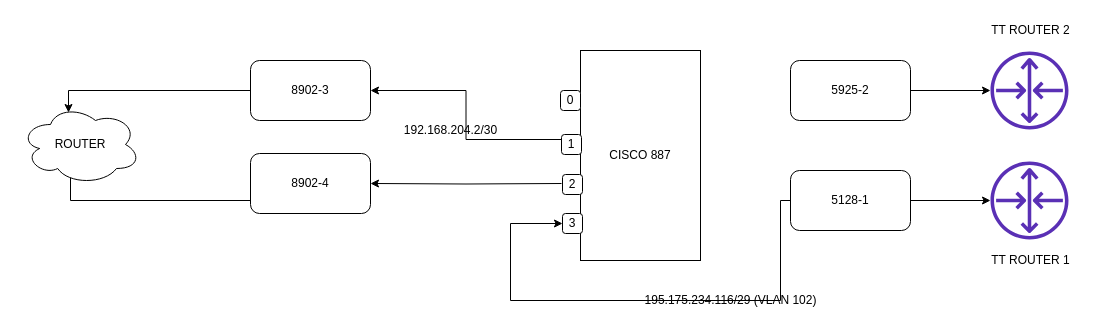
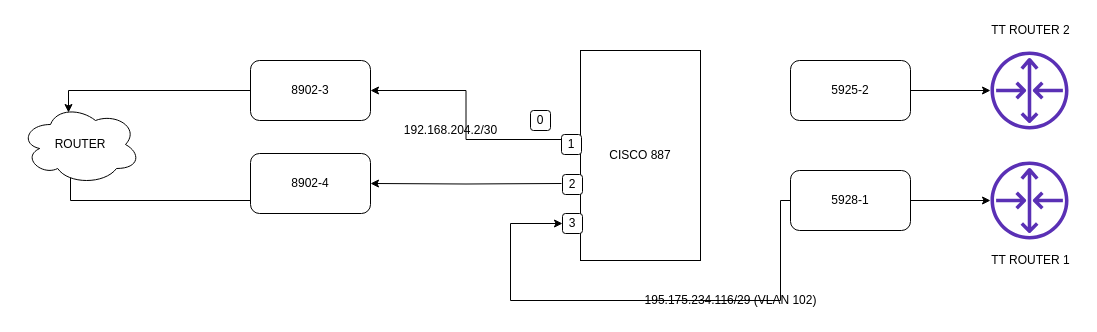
  <mxCell id="0" />
  <mxCell id="1" parent="0" />
  <mxCell id="2" value="CISCO 887" style="rounded=0;whiteSpace=wrap;html=1;" vertex="1" parent="1"><mxGeometry x="580" y="50" width="120" height="210" as="geometry" /></mxCell>
  <mxCell id="3" style="edgeStyle=orthogonalEdgeStyle;rounded=0;orthogonalLoop=1;jettySize=auto;html=1;exitX=0;exitY=0.25;exitDx=0;exitDy=0;entryX=1;entryY=0.5;entryDx=0;entryDy=0;" edge="1" parent="1" source="6" target="10"><mxGeometry relative="1" as="geometry" /></mxCell>
- <mxCell id="4" value="0" style="rounded=1;whiteSpace=wrap;html=1;" vertex="1" parent="1"><mxGeometry x="560" y="90" width="20" height="20" as="geometry" /></mxCell>
+ <mxCell id="4" value="0" style="rounded=1;whiteSpace=wrap;html=1;" vertex="1" parent="1"><mxGeometry x="530" y="110" width="20" height="20" as="geometry" /></mxCell>
  <mxCell id="5" style="edgeStyle=orthogonalEdgeStyle;rounded=0;orthogonalLoop=1;jettySize=auto;html=1;entryX=1;entryY=0.5;entryDx=0;entryDy=0;" edge="1" parent="1" target="12"><mxGeometry relative="1" as="geometry"><mxPoint x="561" y="183" as="sourcePoint" /></mxGeometry></mxCell>
  <mxCell id="6" value="1" style="rounded=1;whiteSpace=wrap;html=1;" vertex="1" parent="1"><mxGeometry x="561" y="134" width="20" height="20" as="geometry" /></mxCell>
  <mxCell id="7" value="2" style="rounded=1;whiteSpace=wrap;html=1;" vertex="1" parent="1"><mxGeometry x="562" y="174" width="20" height="20" as="geometry" /></mxCell>
  <mxCell id="8" value="3" style="rounded=1;whiteSpace=wrap;html=1;" vertex="1" parent="1"><mxGeometry x="562" y="213" width="20" height="20" as="geometry" /></mxCell>
  <mxCell id="9" style="edgeStyle=orthogonalEdgeStyle;rounded=0;orthogonalLoop=1;jettySize=auto;html=1;exitX=0;exitY=0.5;exitDx=0;exitDy=0;entryX=0.4;entryY=0.1;entryDx=0;entryDy=0;entryPerimeter=0;" edge="1" parent="1" source="10" target="24"><mxGeometry relative="1" as="geometry"><Array as="points"><mxPoint x="68" y="90" /></Array></mxGeometry></mxCell>
  <mxCell id="10" value="8902-3" style="rounded=1;whiteSpace=wrap;html=1;" vertex="1" parent="1"><mxGeometry x="250" y="60" width="120" height="60" as="geometry" /></mxCell>
  <mxCell id="11" style="edgeStyle=orthogonalEdgeStyle;rounded=0;orthogonalLoop=1;jettySize=auto;html=1;exitX=0;exitY=0.5;exitDx=0;exitDy=0;entryX=0.31;entryY=0.8;entryDx=0;entryDy=0;entryPerimeter=0;" edge="1" parent="1" source="12" target="24"><mxGeometry relative="1" as="geometry"><Array as="points"><mxPoint x="250" y="200" /><mxPoint x="70" y="200" /><mxPoint x="70" y="168" /></Array></mxGeometry></mxCell>
  <mxCell id="12" value="8902-4" style="rounded=1;whiteSpace=wrap;html=1;" vertex="1" parent="1"><mxGeometry x="250" y="153" width="120" height="60" as="geometry" /></mxCell>
  <mxCell id="13" style="edgeStyle=orthogonalEdgeStyle;rounded=0;orthogonalLoop=1;jettySize=auto;html=1;exitX=1;exitY=0.5;exitDx=0;exitDy=0;" edge="1" parent="1" source="14" target="18"><mxGeometry relative="1" as="geometry" /></mxCell>
  <mxCell id="14" value="5925-2" style="rounded=1;whiteSpace=wrap;html=1;" vertex="1" parent="1"><mxGeometry x="790" y="60" width="120" height="60" as="geometry" /></mxCell>
  <mxCell id="15" style="edgeStyle=orthogonalEdgeStyle;rounded=0;orthogonalLoop=1;jettySize=auto;html=1;exitX=0;exitY=0.5;exitDx=0;exitDy=0;entryX=0;entryY=0.5;entryDx=0;entryDy=0;" edge="1" parent="1" source="17" target="8"><mxGeometry relative="1" as="geometry"><mxPoint x="530" y="220" as="targetPoint" /><Array as="points"><mxPoint x="780" y="200" /><mxPoint x="780" y="300" /><mxPoint x="510" y="300" /><mxPoint x="510" y="223" /></Array></mxGeometry></mxCell>
  <mxCell id="16" style="edgeStyle=orthogonalEdgeStyle;rounded=0;orthogonalLoop=1;jettySize=auto;html=1;exitX=1;exitY=0.5;exitDx=0;exitDy=0;" edge="1" parent="1" source="17" target="19"><mxGeometry relative="1" as="geometry" /></mxCell>
- <mxCell id="17" value="5128-1" style="rounded=1;whiteSpace=wrap;html=1;" vertex="1" parent="1"><mxGeometry x="790" y="170" width="120" height="60" as="geometry" /></mxCell>
+ <mxCell id="17" value="5928-1" style="rounded=1;whiteSpace=wrap;html=1;" vertex="1" parent="1"><mxGeometry x="790" y="170" width="120" height="60" as="geometry" /></mxCell>
  <mxCell id="18" value="" style="outlineConnect=0;fontColor=#232F3E;gradientColor=none;fillColor=#5A30B5;strokeColor=none;dashed=0;verticalLabelPosition=bottom;verticalAlign=top;align=center;html=1;fontSize=12;fontStyle=0;aspect=fixed;pointerEvents=1;shape=mxgraph.aws4.router;" vertex="1" parent="1"><mxGeometry x="990" y="51" width="78" height="78" as="geometry" /></mxCell>
  <mxCell id="19" value="" style="outlineConnect=0;fontColor=#232F3E;gradientColor=none;fillColor=#5A30B5;strokeColor=none;dashed=0;verticalLabelPosition=bottom;verticalAlign=top;align=center;html=1;fontSize=12;fontStyle=0;aspect=fixed;pointerEvents=1;shape=mxgraph.aws4.router;" vertex="1" parent="1"><mxGeometry x="990" y="161" width="78" height="78" as="geometry" /></mxCell>
  <mxCell id="20" value="TT ROUTER 1" style="text;html=1;align=center;verticalAlign=middle;resizable=0;points=[];autosize=1;strokeColor=none;" vertex="1" parent="1"><mxGeometry x="985" y="250" width="90" height="20" as="geometry" /></mxCell>
  <mxCell id="21" value="TT ROUTER 2" style="text;html=1;align=center;verticalAlign=middle;resizable=0;points=[];autosize=1;strokeColor=none;" vertex="1" parent="1"><mxGeometry x="985" y="20" width="90" height="20" as="geometry" /></mxCell>
  <mxCell id="22" value="192.168.204.2/30" style="text;html=1;align=center;verticalAlign=middle;resizable=0;points=[];autosize=1;strokeColor=none;" vertex="1" parent="1"><mxGeometry x="395" y="120" width="110" height="20" as="geometry" /></mxCell>
  <mxCell id="23" value="195.175.234.116/29 (VLAN 102)" style="text;html=1;align=center;verticalAlign=middle;resizable=0;points=[];autosize=1;strokeColor=none;" vertex="1" parent="1"><mxGeometry x="635" y="290" width="190" height="20" as="geometry" /></mxCell>
  <mxCell id="24" value="ROUTER" style="ellipse;shape=cloud;whiteSpace=wrap;html=1;" vertex="1" parent="1"><mxGeometry x="20" y="104" width="120" height="80" as="geometry" /></mxCell>
